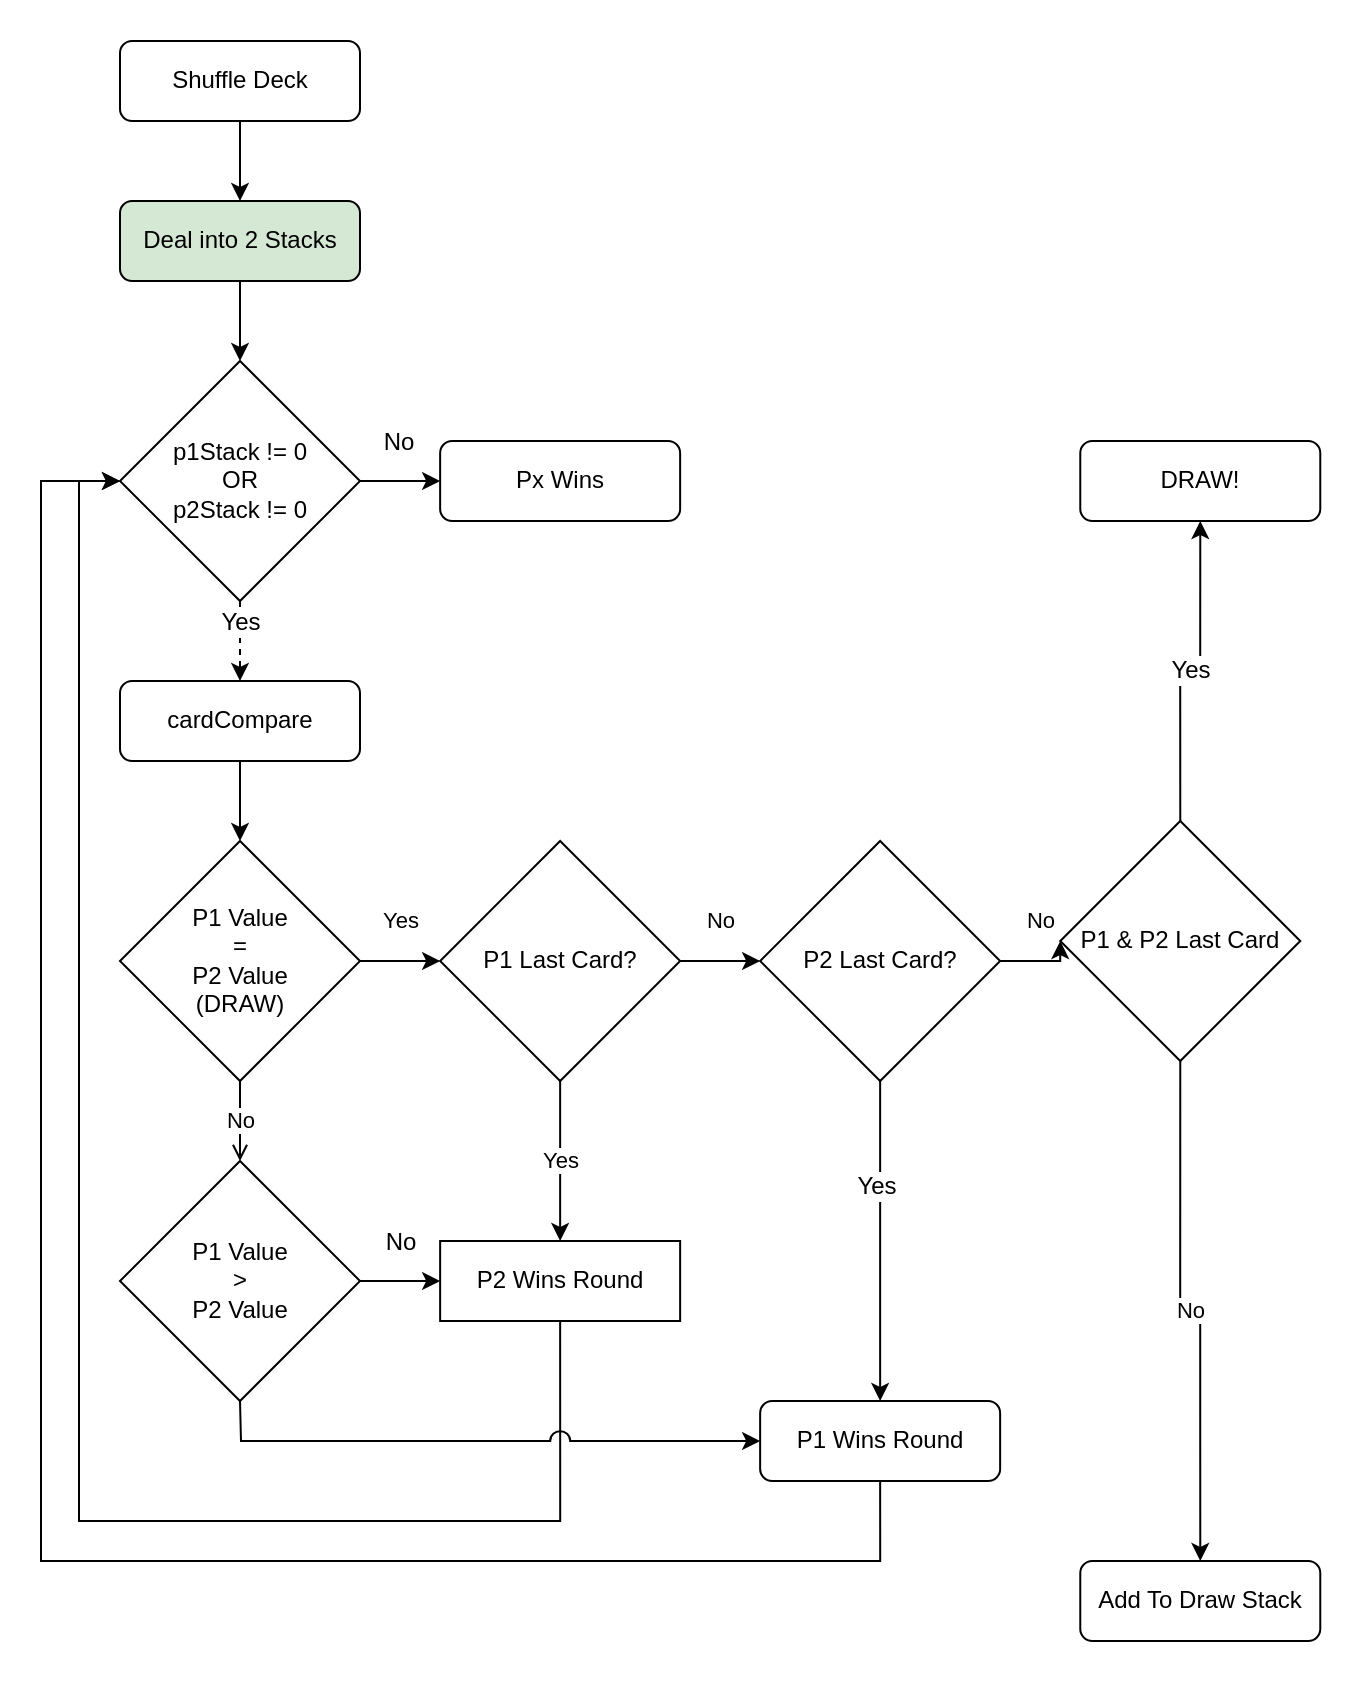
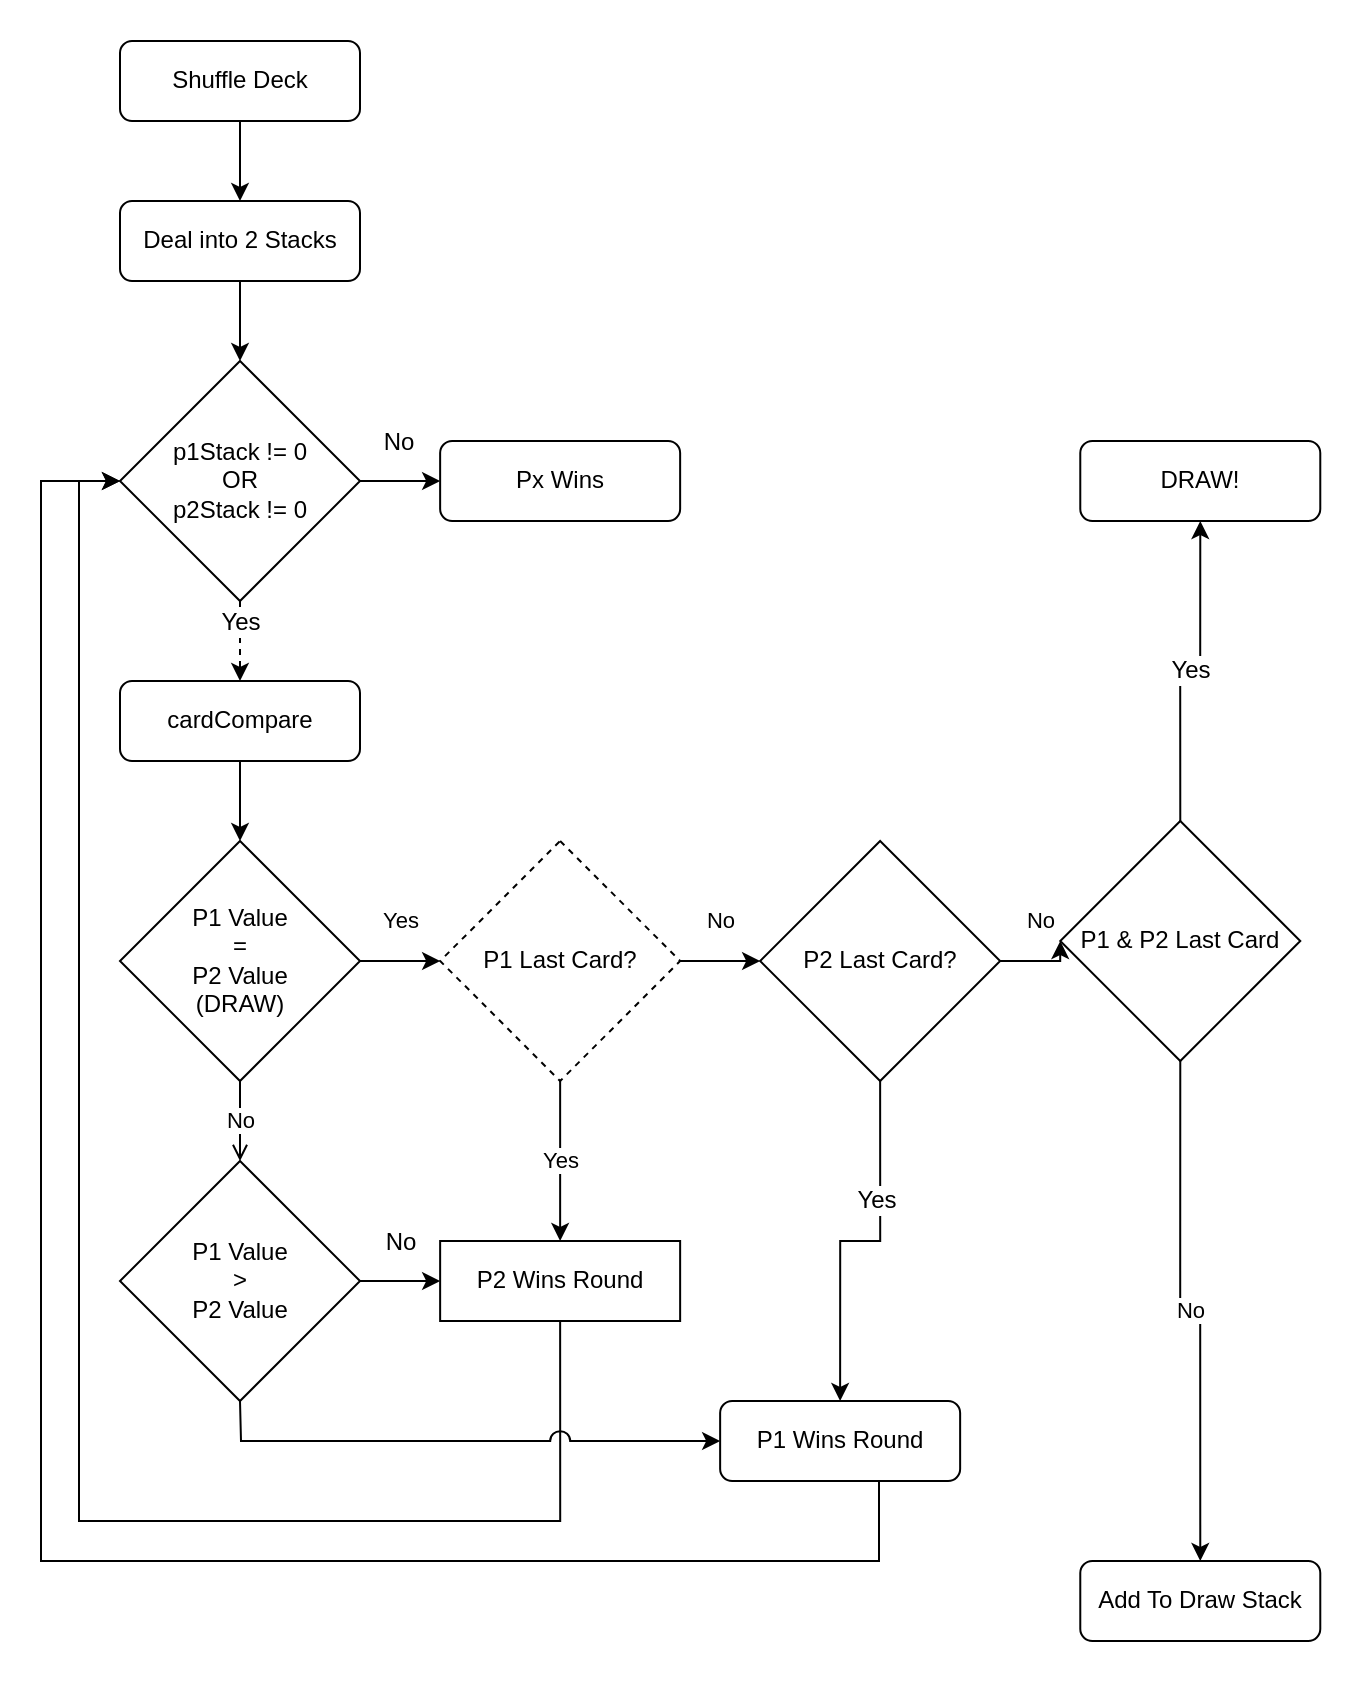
  <mxCell id="0" />
  <mxCell id="1" parent="0" />
  <mxCell id="2" style="edgeStyle=orthogonalEdgeStyle;rounded=0;orthogonalLoop=1;jettySize=auto;html=1;exitX=0.5;exitY=1;exitDx=0;exitDy=0;entryX=0.5;entryY=0;entryDx=0;entryDy=0;" edge="1" source="3" target="5" parent="1"><mxGeometry relative="1" as="geometry" /></mxCell>
  <mxCell id="3" value="Shuffle Deck" style="rounded=1;whiteSpace=wrap;html=1;" vertex="1" parent="1"><mxGeometry x="59.5" y="20" width="120" height="40" as="geometry" /></mxCell>
  <mxCell id="4" style="edgeStyle=orthogonalEdgeStyle;rounded=0;orthogonalLoop=1;jettySize=auto;html=1;exitX=0.5;exitY=1;exitDx=0;exitDy=0;entryX=0.5;entryY=0;entryDx=0;entryDy=0;" edge="1" source="5" target="10" parent="1"><mxGeometry relative="1" as="geometry" /></mxCell>
- <mxCell id="5" value="Deal into 2 Stacks" style="rounded=1;whiteSpace=wrap;html=1;fillColor=#d5e8d4;" vertex="1" parent="1"><mxGeometry x="59.5" y="100" width="120" height="40" as="geometry" /></mxCell>
+ <mxCell id="5" value="Deal into 2 Stacks" style="rounded=1;whiteSpace=wrap;html=1;" vertex="1" parent="1"><mxGeometry x="59.5" y="100" width="120" height="40" as="geometry" /></mxCell>
  <mxCell id="6" style="edgeStyle=orthogonalEdgeStyle;rounded=0;orthogonalLoop=1;jettySize=auto;html=1;exitX=0.5;exitY=1;exitDx=0;exitDy=0;entryX=0.5;entryY=0;entryDx=0;entryDy=0;dashed=1;" edge="1" source="10" target="12" parent="1"><mxGeometry relative="1" as="geometry" /></mxCell>
  <mxCell id="7" value="Yes" style="text;html=1;align=center;verticalAlign=middle;resizable=0;points=[];labelBackgroundColor=#ffffff;" vertex="1" connectable="0" parent="6"><mxGeometry x="-0.4" y="-2" relative="1" as="geometry"><mxPoint x="2" y="-2" as="offset" /></mxGeometry></mxCell>
  <mxCell id="8" style="edgeStyle=orthogonalEdgeStyle;rounded=0;orthogonalLoop=1;jettySize=auto;html=1;exitX=1;exitY=0.5;exitDx=0;exitDy=0;entryX=0;entryY=0.5;entryDx=0;entryDy=0;" edge="1" parent="1" source="10" target="13"><mxGeometry relative="1" as="geometry" /></mxCell>
  <mxCell id="9" value="No" style="text;html=1;align=center;verticalAlign=middle;resizable=0;points=[];labelBackgroundColor=#ffffff;" vertex="1" connectable="0" parent="8"><mxGeometry x="-0.112" y="-4" relative="1" as="geometry"><mxPoint x="1" y="-24" as="offset" /></mxGeometry></mxCell>
  <mxCell id="10" value="p1Stack != 0&lt;br&gt;OR&lt;br&gt;p2Stack != 0" style="rhombus;whiteSpace=wrap;html=1;" vertex="1" parent="1"><mxGeometry x="59.5" y="180" width="120" height="120" as="geometry" /></mxCell>
  <mxCell id="11" style="edgeStyle=orthogonalEdgeStyle;rounded=0;orthogonalLoop=1;jettySize=auto;html=1;exitX=0.5;exitY=1;exitDx=0;exitDy=0;entryX=0.5;entryY=0;entryDx=0;entryDy=0;" edge="1" source="12" target="16" parent="1"><mxGeometry relative="1" as="geometry" /></mxCell>
  <mxCell id="12" value="cardCompare" style="rounded=1;whiteSpace=wrap;html=1;" vertex="1" parent="1"><mxGeometry x="59.5" y="340" width="120" height="40" as="geometry" /></mxCell>
  <mxCell id="13" value="Px Wins" style="rounded=1;whiteSpace=wrap;html=1;" vertex="1" parent="1"><mxGeometry x="219.57" y="220" width="120" height="40" as="geometry" /></mxCell>
  <mxCell id="14" value="Yes" style="edgeStyle=orthogonalEdgeStyle;rounded=0;orthogonalLoop=1;jettySize=auto;html=1;exitX=1;exitY=0.5;exitDx=0;exitDy=0;entryX=0;entryY=0.5;entryDx=0;entryDy=0;" edge="1" parent="1" source="16" target="19"><mxGeometry x="0.002" y="20" relative="1" as="geometry"><mxPoint as="offset" /></mxGeometry></mxCell>
  <mxCell id="15" value="No" style="edgeStyle=orthogonalEdgeStyle;rounded=0;orthogonalLoop=1;jettySize=auto;html=1;exitX=0.5;exitY=1;exitDx=0;exitDy=0;entryX=0.5;entryY=0;entryDx=0;entryDy=0;endArrow=open;" edge="1" parent="1" source="16" target="31"><mxGeometry relative="1" as="geometry" /></mxCell>
  <mxCell id="16" value="P1 Value&lt;br&gt;=&lt;br&gt;P2 Value&lt;br&gt;(DRAW)" style="rhombus;whiteSpace=wrap;html=1;" vertex="1" parent="1"><mxGeometry x="59.5" y="420" width="120" height="120" as="geometry" /></mxCell>
  <mxCell id="17" value="No" style="edgeStyle=orthogonalEdgeStyle;rounded=0;orthogonalLoop=1;jettySize=auto;html=1;exitX=1;exitY=0.5;exitDx=0;exitDy=0;entryX=0;entryY=0.5;entryDx=0;entryDy=0;" edge="1" parent="1" source="19" target="23"><mxGeometry x="0.004" y="20" relative="1" as="geometry"><mxPoint as="offset" /></mxGeometry></mxCell>
  <mxCell id="18" value="Yes" style="edgeStyle=orthogonalEdgeStyle;rounded=0;orthogonalLoop=1;jettySize=auto;html=1;exitX=0.5;exitY=1;exitDx=0;exitDy=0;entryX=0.5;entryY=0;entryDx=0;entryDy=0;" edge="1" parent="1" source="19" target="25"><mxGeometry relative="1" as="geometry" /></mxCell>
- <mxCell id="19" value="P1 Last Card?" style="rhombus;whiteSpace=wrap;html=1;" vertex="1" parent="1"><mxGeometry x="219.57" y="420" width="120" height="120" as="geometry" /></mxCell>
+ <mxCell id="19" value="P1 Last Card?" style="rhombus;whiteSpace=wrap;html=1;dashed=1;" vertex="1" parent="1"><mxGeometry x="219.57" y="420" width="120" height="120" as="geometry" /></mxCell>
  <mxCell id="20" style="edgeStyle=orthogonalEdgeStyle;rounded=0;orthogonalLoop=1;jettySize=auto;html=1;exitX=0.5;exitY=1;exitDx=0;exitDy=0;entryX=0.5;entryY=0;entryDx=0;entryDy=0;" edge="1" parent="1" source="23" target="27"><mxGeometry relative="1" as="geometry" /></mxCell>
  <mxCell id="21" value="Yes" style="text;html=1;align=center;verticalAlign=middle;resizable=0;points=[];labelBackgroundColor=#ffffff;" vertex="1" connectable="0" parent="20"><mxGeometry x="-0.35" y="-2" relative="1" as="geometry"><mxPoint as="offset" /></mxGeometry></mxCell>
  <mxCell id="22" value="No" style="edgeStyle=orthogonalEdgeStyle;rounded=0;orthogonalLoop=1;jettySize=auto;html=1;exitX=1;exitY=0.5;exitDx=0;exitDy=0;entryX=0;entryY=0.5;entryDx=0;entryDy=0;" edge="1" parent="1" source="23" target="35"><mxGeometry x="0.002" y="20" relative="1" as="geometry"><mxPoint as="offset" /></mxGeometry></mxCell>
  <mxCell id="23" value="P2 Last Card?" style="rhombus;whiteSpace=wrap;html=1;" vertex="1" parent="1"><mxGeometry x="379.57" y="420" width="120" height="120" as="geometry" /></mxCell>
  <mxCell id="24" style="edgeStyle=orthogonalEdgeStyle;rounded=0;jumpStyle=arc;orthogonalLoop=1;jettySize=auto;html=1;exitX=0.5;exitY=1;exitDx=0;exitDy=0;entryX=0;entryY=0.5;entryDx=0;entryDy=0;" edge="1" parent="1" source="25" target="10"><mxGeometry relative="1" as="geometry"><Array as="points"><mxPoint x="279" y="760" /><mxPoint x="39" y="760" /><mxPoint x="39" y="240" /></Array></mxGeometry></mxCell>
  <mxCell id="25" value="P2 Wins Round" style="whiteSpace=wrap;html=1;rounded=0;" vertex="1" parent="1"><mxGeometry x="219.57" y="620" width="120" height="40" as="geometry" /></mxCell>
  <mxCell id="26" style="edgeStyle=orthogonalEdgeStyle;rounded=0;orthogonalLoop=1;jettySize=auto;html=1;exitX=0.5;exitY=1;exitDx=0;exitDy=0;entryX=0;entryY=0.5;entryDx=0;entryDy=0;" edge="1" parent="1" source="27" target="10"><mxGeometry relative="1" as="geometry"><Array as="points"><mxPoint x="439" y="780" /><mxPoint x="20" y="780" /><mxPoint x="20" y="240" /></Array></mxGeometry></mxCell>
- <mxCell id="27" value="P1 Wins Round" style="rounded=1;whiteSpace=wrap;html=1;" vertex="1" parent="1"><mxGeometry x="379.57" y="700" width="120" height="40" as="geometry" /></mxCell>
+ <mxCell id="27" value="P1 Wins Round" style="rounded=1;whiteSpace=wrap;html=1;" vertex="1" parent="1"><mxGeometry x="359.57" y="700" width="120" height="40" as="geometry" /></mxCell>
  <mxCell id="28" style="edgeStyle=orthogonalEdgeStyle;rounded=0;orthogonalLoop=1;jettySize=auto;html=1;exitX=1;exitY=0.5;exitDx=0;exitDy=0;entryX=0;entryY=0.5;entryDx=0;entryDy=0;" edge="1" parent="1" source="31" target="25"><mxGeometry relative="1" as="geometry" /></mxCell>
  <mxCell id="29" value="No" style="text;html=1;align=center;verticalAlign=middle;resizable=0;points=[];labelBackgroundColor=#ffffff;" vertex="1" connectable="0" parent="28"><mxGeometry x="-0.041" relative="1" as="geometry"><mxPoint x="1" y="-20" as="offset" /></mxGeometry></mxCell>
  <mxCell id="30" style="edgeStyle=elbowEdgeStyle;rounded=0;jumpStyle=arc;jumpSize=10;orthogonalLoop=1;jettySize=auto;html=1;exitX=0.5;exitY=1;exitDx=0;exitDy=0;entryX=0;entryY=0.5;entryDx=0;entryDy=0;" edge="1" parent="1" source="31" target="27"><mxGeometry relative="1" as="geometry"><Array as="points"><mxPoint x="120" y="720" /></Array></mxGeometry></mxCell>
  <mxCell id="31" value="P1 Value&lt;br&gt;&amp;gt;&lt;br&gt;P2 Value" style="rhombus;whiteSpace=wrap;html=1;" vertex="1" parent="1"><mxGeometry x="59.5" y="580" width="120" height="120" as="geometry" /></mxCell>
  <mxCell id="32" style="edgeStyle=orthogonalEdgeStyle;rounded=0;orthogonalLoop=1;jettySize=auto;html=1;exitX=0.5;exitY=0;exitDx=0;exitDy=0;entryX=0.5;entryY=1;entryDx=0;entryDy=0;" edge="1" parent="1" source="35" target="36"><mxGeometry relative="1" as="geometry" /></mxCell>
  <mxCell id="33" value="Yes" style="text;html=1;align=center;verticalAlign=middle;resizable=0;points=[];labelBackgroundColor=#ffffff;" vertex="1" connectable="0" parent="32"><mxGeometry x="-0.004" y="1" relative="1" as="geometry"><mxPoint as="offset" /></mxGeometry></mxCell>
  <mxCell id="34" value="No" style="edgeStyle=orthogonalEdgeStyle;rounded=0;orthogonalLoop=1;jettySize=auto;html=1;exitX=0.5;exitY=1;exitDx=0;exitDy=0;entryX=0.5;entryY=0;entryDx=0;entryDy=0;" edge="1" parent="1" source="35" target="37"><mxGeometry relative="1" as="geometry" /></mxCell>
  <mxCell id="35" value="P1 &amp;amp; P2 Last Card" style="rhombus;whiteSpace=wrap;html=1;" vertex="1" parent="1"><mxGeometry x="529.64" y="410" width="120" height="120" as="geometry" /></mxCell>
  <mxCell id="36" value="DRAW!" style="rounded=1;whiteSpace=wrap;html=1;" vertex="1" parent="1"><mxGeometry x="539.64" y="220" width="120" height="40" as="geometry" /></mxCell>
  <mxCell id="37" value="Add To Draw Stack" style="rounded=1;whiteSpace=wrap;html=1;" vertex="1" parent="1"><mxGeometry x="539.64" y="780" width="120" height="40" as="geometry" /></mxCell>
